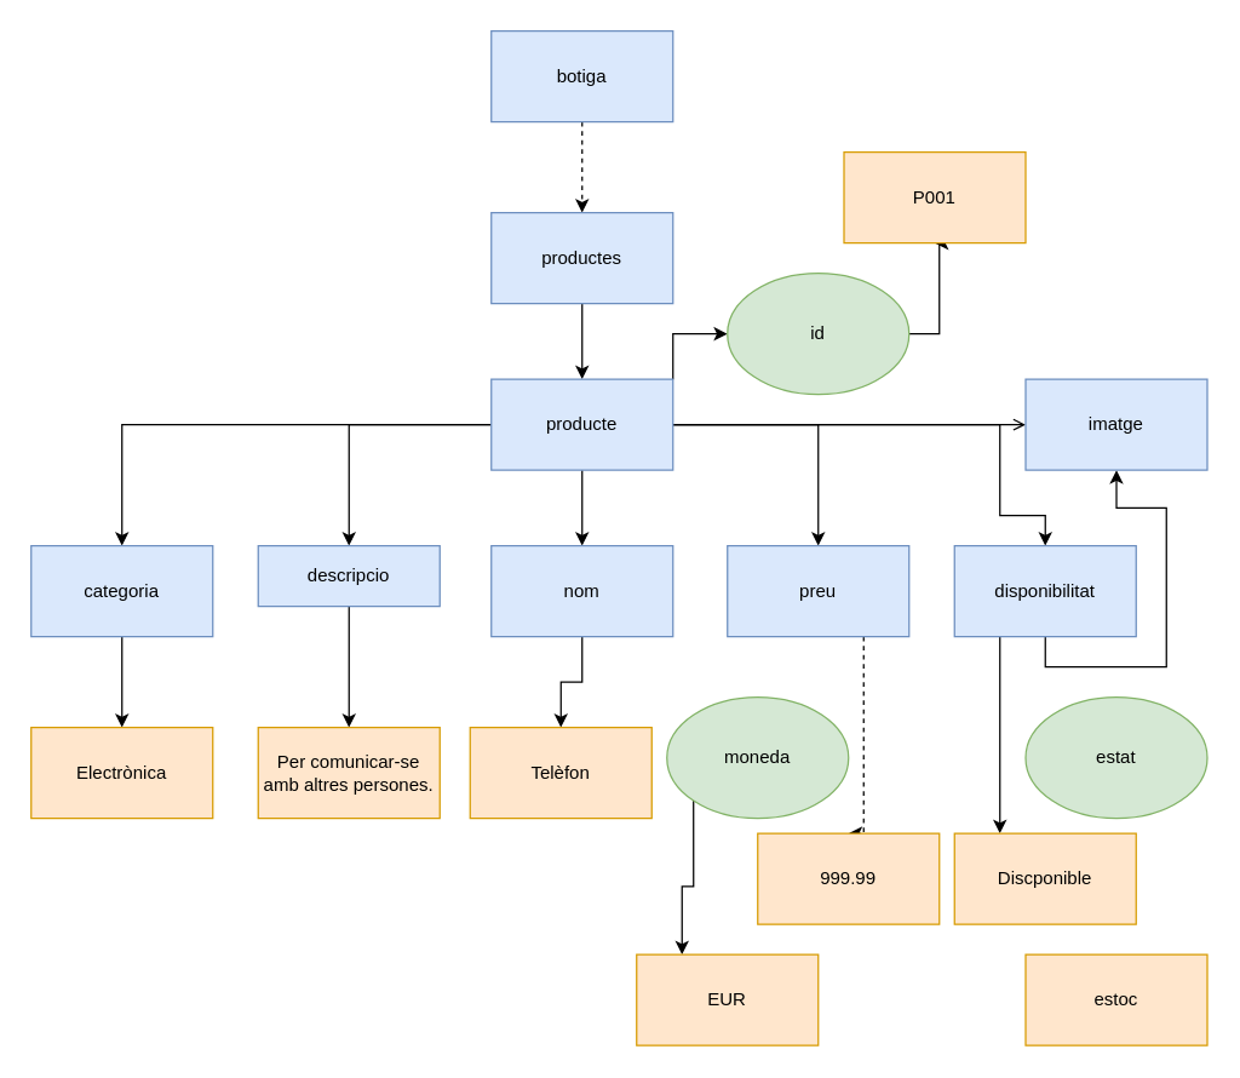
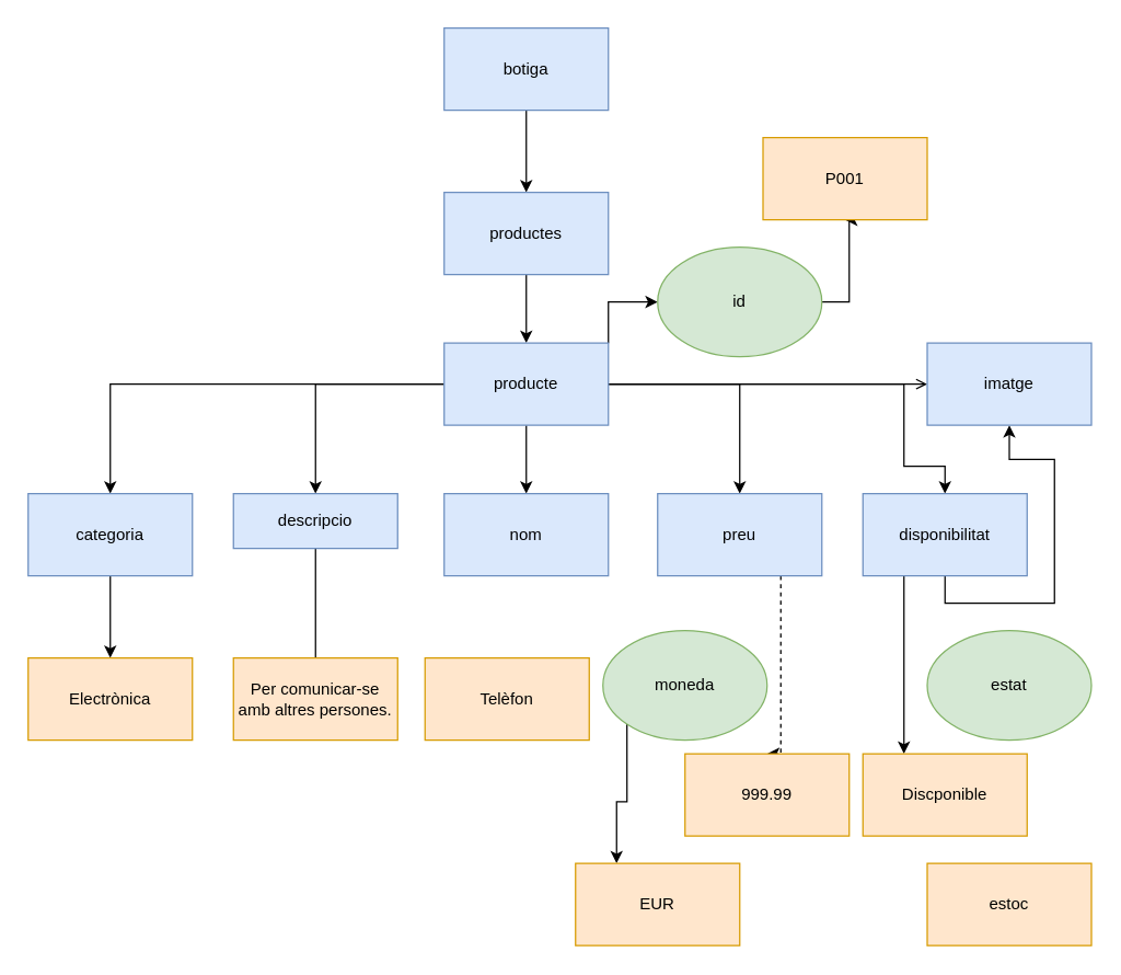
  <mxCell id="0" />
  <mxCell id="1" parent="0" />
- <mxCell id="2" value="" style="edgeStyle=orthogonalEdgeStyle;rounded=0;orthogonalLoop=1;jettySize=auto;html=1;dashed=1;" edge="1" parent="1" source="3" target="5"><mxGeometry relative="1" as="geometry" /></mxCell>
+ <mxCell id="2" value="" style="edgeStyle=orthogonalEdgeStyle;rounded=0;orthogonalLoop=1;jettySize=auto;html=1;" edge="1" parent="1" source="3" target="5"><mxGeometry relative="1" as="geometry" /></mxCell>
  <mxCell id="3" value="botiga" style="rounded=0;whiteSpace=wrap;html=1;fillColor=#dae8fc;strokeColor=#6c8ebf;" vertex="1" parent="1"><mxGeometry x="324" y="20" width="120" height="60" as="geometry" /></mxCell>
  <mxCell id="4" value="" style="edgeStyle=orthogonalEdgeStyle;rounded=0;orthogonalLoop=1;jettySize=auto;html=1;" edge="1" parent="1" source="5" target="13"><mxGeometry relative="1" as="geometry" /></mxCell>
  <mxCell id="5" value="productes" style="rounded=0;whiteSpace=wrap;html=1;fillColor=#dae8fc;strokeColor=#6c8ebf;" vertex="1" parent="1"><mxGeometry x="324" y="140" width="120" height="60" as="geometry" /></mxCell>
  <mxCell id="6" value="" style="edgeStyle=orthogonalEdgeStyle;rounded=0;orthogonalLoop=1;jettySize=auto;html=1;" edge="1" parent="1" source="13" target="15"><mxGeometry relative="1" as="geometry" /></mxCell>
  <mxCell id="7" value="" style="edgeStyle=orthogonalEdgeStyle;rounded=0;orthogonalLoop=1;jettySize=auto;html=1;endArrow=open;" edge="1" parent="1" source="13" target="25"><mxGeometry relative="1" as="geometry" /></mxCell>
  <mxCell id="8" style="edgeStyle=orthogonalEdgeStyle;rounded=0;orthogonalLoop=1;jettySize=auto;html=1;exitX=0;exitY=0.5;exitDx=0;exitDy=0;entryX=0.5;entryY=0;entryDx=0;entryDy=0;" edge="1" parent="1" source="13" target="17"><mxGeometry relative="1" as="geometry" /></mxCell>
  <mxCell id="9" style="edgeStyle=orthogonalEdgeStyle;rounded=0;orthogonalLoop=1;jettySize=auto;html=1;exitX=0;exitY=0.5;exitDx=0;exitDy=0;entryX=0.5;entryY=0;entryDx=0;entryDy=0;" edge="1" parent="1" source="13" target="21"><mxGeometry relative="1" as="geometry" /></mxCell>
  <mxCell id="10" style="edgeStyle=orthogonalEdgeStyle;rounded=0;orthogonalLoop=1;jettySize=auto;html=1;exitX=1;exitY=0.5;exitDx=0;exitDy=0;entryX=0.5;entryY=0;entryDx=0;entryDy=0;" edge="1" parent="1" source="13" target="19"><mxGeometry relative="1" as="geometry" /></mxCell>
  <mxCell id="11" style="edgeStyle=orthogonalEdgeStyle;rounded=0;orthogonalLoop=1;jettySize=auto;html=1;exitX=1;exitY=0.5;exitDx=0;exitDy=0;entryX=0.5;entryY=0;entryDx=0;entryDy=0;" edge="1" parent="1" source="13" target="24"><mxGeometry relative="1" as="geometry"><Array as="points"><mxPoint x="660" y="280" /><mxPoint x="660" y="340" /><mxPoint x="690" y="340" /></Array></mxGeometry></mxCell>
  <mxCell id="12" style="edgeStyle=orthogonalEdgeStyle;rounded=0;orthogonalLoop=1;jettySize=auto;html=1;exitX=1;exitY=0;exitDx=0;exitDy=0;entryX=0;entryY=0.5;entryDx=0;entryDy=0;" edge="1" parent="1" source="13" target="27"><mxGeometry relative="1" as="geometry" /></mxCell>
  <mxCell id="13" value="producte" style="rounded=0;whiteSpace=wrap;html=1;fillColor=#dae8fc;strokeColor=#6c8ebf;" vertex="1" parent="1"><mxGeometry x="324" y="250" width="120" height="60" as="geometry" /></mxCell>
- <mxCell id="14" value="" style="edgeStyle=orthogonalEdgeStyle;rounded=0;orthogonalLoop=1;jettySize=auto;html=1;" edge="1" parent="1" source="15" target="32"><mxGeometry relative="1" as="geometry" /></mxCell>
  <mxCell id="15" value="nom" style="rounded=0;whiteSpace=wrap;html=1;fillColor=#dae8fc;strokeColor=#6c8ebf;" vertex="1" parent="1"><mxGeometry x="324" y="360" width="120" height="60" as="geometry" /></mxCell>
- <mxCell id="16" value="" style="edgeStyle=orthogonalEdgeStyle;rounded=0;orthogonalLoop=1;jettySize=auto;html=1;" edge="1" parent="1" source="17" target="33"><mxGeometry relative="1" as="geometry" /></mxCell>
+ <mxCell id="16" value="" style="edgeStyle=orthogonalEdgeStyle;rounded=0;orthogonalLoop=1;jettySize=auto;html=1;endArrow=none;" edge="1" parent="1" source="17" target="33"><mxGeometry relative="1" as="geometry" /></mxCell>
  <mxCell id="17" value="descripcio" style="rounded=0;whiteSpace=wrap;html=1;fillColor=#dae8fc;strokeColor=#6c8ebf;" vertex="1" parent="1"><mxGeometry x="170" y="360" width="120" height="40" as="geometry" /></mxCell>
  <mxCell id="18" style="edgeStyle=orthogonalEdgeStyle;rounded=0;orthogonalLoop=1;jettySize=auto;html=1;exitX=0.75;exitY=1;exitDx=0;exitDy=0;entryX=0.5;entryY=0;entryDx=0;entryDy=0;dashed=1;" edge="1" parent="1" source="19" target="35"><mxGeometry relative="1" as="geometry"><Array as="points"><mxPoint x="570" y="550" /></Array></mxGeometry></mxCell>
  <mxCell id="19" value="preu" style="rounded=0;whiteSpace=wrap;html=1;fillColor=#dae8fc;strokeColor=#6c8ebf;" vertex="1" parent="1"><mxGeometry x="480" y="360" width="120" height="60" as="geometry" /></mxCell>
  <mxCell id="20" value="" style="edgeStyle=orthogonalEdgeStyle;rounded=0;orthogonalLoop=1;jettySize=auto;html=1;" edge="1" parent="1" source="21" target="36"><mxGeometry relative="1" as="geometry" /></mxCell>
  <mxCell id="21" value="categoria" style="rounded=0;whiteSpace=wrap;html=1;fillColor=#dae8fc;strokeColor=#6c8ebf;" vertex="1" parent="1"><mxGeometry x="20" y="360" width="120" height="60" as="geometry" /></mxCell>
  <mxCell id="22" style="edgeStyle=orthogonalEdgeStyle;rounded=0;orthogonalLoop=1;jettySize=auto;html=1;exitX=0.5;exitY=1;exitDx=0;exitDy=0;" edge="1" parent="1" source="24" target="25"><mxGeometry relative="1" as="geometry" /></mxCell>
  <mxCell id="23" style="edgeStyle=orthogonalEdgeStyle;rounded=0;orthogonalLoop=1;jettySize=auto;html=1;exitX=0.25;exitY=1;exitDx=0;exitDy=0;entryX=0.25;entryY=0;entryDx=0;entryDy=0;" edge="1" parent="1" source="24" target="37"><mxGeometry relative="1" as="geometry" /></mxCell>
  <mxCell id="24" value="disponibilitat" style="rounded=0;whiteSpace=wrap;html=1;fillColor=#dae8fc;strokeColor=#6c8ebf;" vertex="1" parent="1"><mxGeometry x="630" y="360" width="120" height="60" as="geometry" /></mxCell>
  <mxCell id="25" value="imatge" style="rounded=0;whiteSpace=wrap;html=1;fillColor=#dae8fc;strokeColor=#6c8ebf;" vertex="1" parent="1"><mxGeometry x="677" y="250" width="120" height="60" as="geometry" /></mxCell>
  <mxCell id="26" style="edgeStyle=orthogonalEdgeStyle;rounded=0;orthogonalLoop=1;jettySize=auto;html=1;exitX=1;exitY=0.5;exitDx=0;exitDy=0;entryX=0.5;entryY=1;entryDx=0;entryDy=0;" edge="1" parent="1" source="27" target="31"><mxGeometry relative="1" as="geometry" /></mxCell>
  <mxCell id="27" value="&lt;div&gt;id&lt;/div&gt;" style="ellipse;whiteSpace=wrap;html=1;fillColor=#d5e8d4;strokeColor=#82b366;" vertex="1" parent="1"><mxGeometry x="480" y="180" width="120" height="80" as="geometry" /></mxCell>
  <mxCell id="28" style="edgeStyle=orthogonalEdgeStyle;rounded=0;orthogonalLoop=1;jettySize=auto;html=1;exitX=0;exitY=1;exitDx=0;exitDy=0;entryX=0.25;entryY=0;entryDx=0;entryDy=0;" edge="1" parent="1" source="29" target="34"><mxGeometry relative="1" as="geometry" /></mxCell>
  <mxCell id="29" value="moneda" style="ellipse;whiteSpace=wrap;html=1;fillColor=#d5e8d4;strokeColor=#82b366;" vertex="1" parent="1"><mxGeometry x="440" y="460" width="120" height="80" as="geometry" /></mxCell>
  <mxCell id="30" value="estat" style="ellipse;whiteSpace=wrap;html=1;fillColor=#d5e8d4;strokeColor=#82b366;" vertex="1" parent="1"><mxGeometry x="677" y="460" width="120" height="80" as="geometry" /></mxCell>
  <mxCell id="31" value="P001" style="rounded=0;whiteSpace=wrap;html=1;fillColor=#ffe6cc;strokeColor=#d79b00;" vertex="1" parent="1"><mxGeometry x="557" y="100" width="120" height="60" as="geometry" /></mxCell>
  <mxCell id="32" value="Telèfon" style="rounded=0;whiteSpace=wrap;html=1;fillColor=#ffe6cc;strokeColor=#d79b00;" vertex="1" parent="1"><mxGeometry x="310" y="480" width="120" height="60" as="geometry" /></mxCell>
  <mxCell id="33" value="Per comunicar-se amb altres persones." style="rounded=0;whiteSpace=wrap;html=1;fillColor=#ffe6cc;strokeColor=#d79b00;" vertex="1" parent="1"><mxGeometry x="170" y="480" width="120" height="60" as="geometry" /></mxCell>
  <mxCell id="34" value="EUR" style="rounded=0;whiteSpace=wrap;html=1;fillColor=#ffe6cc;strokeColor=#d79b00;" vertex="1" parent="1"><mxGeometry x="420" y="630" width="120" height="60" as="geometry" /></mxCell>
  <mxCell id="35" value="999.99" style="rounded=0;whiteSpace=wrap;html=1;fillColor=#ffe6cc;strokeColor=#d79b00;" vertex="1" parent="1"><mxGeometry x="500" y="550" width="120" height="60" as="geometry" /></mxCell>
  <mxCell id="36" value="Electrònica" style="rounded=0;whiteSpace=wrap;html=1;fillColor=#ffe6cc;strokeColor=#d79b00;" vertex="1" parent="1"><mxGeometry x="20" y="480" width="120" height="60" as="geometry" /></mxCell>
  <mxCell id="37" value="Discponible" style="rounded=0;whiteSpace=wrap;html=1;fillColor=#ffe6cc;strokeColor=#d79b00;" vertex="1" parent="1"><mxGeometry x="630" y="550" width="120" height="60" as="geometry" /></mxCell>
  <mxCell id="38" value="estoc" style="rounded=0;whiteSpace=wrap;html=1;fillColor=#ffe6cc;strokeColor=#d79b00;" vertex="1" parent="1"><mxGeometry x="677" y="630" width="120" height="60" as="geometry" /></mxCell>
